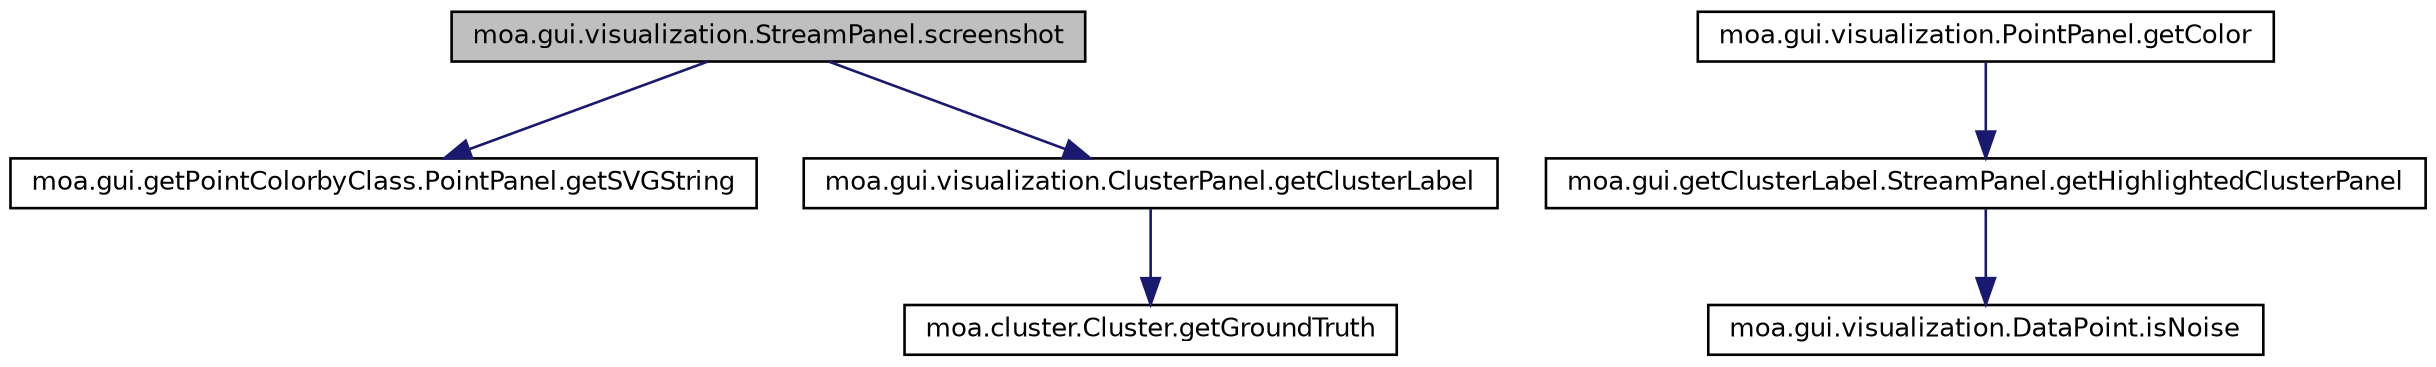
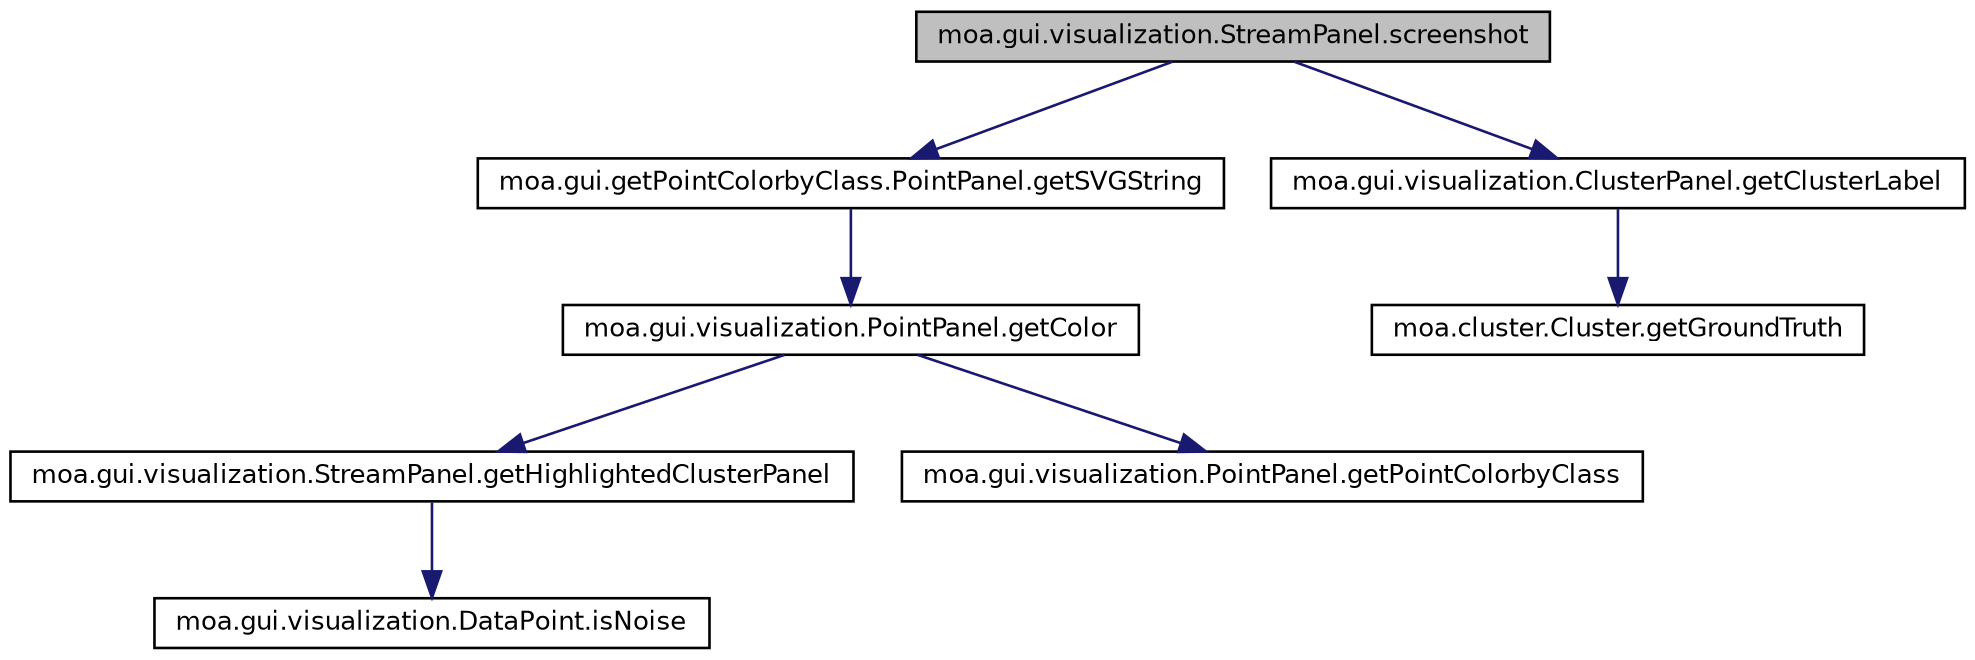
  digraph {
    rankdir=TB
    node [color=black fillcolor=white fontname=Helvetica fontsize=10 shape=record style=filled]
    edge [color=midnightblue fontname=Helvetica fontsize=10 labelfontname=Helvetica labelfontsize=10 style=solid]
    n1 [fillcolor=grey75 fontcolor=black height=0.2 label="moa.gui.visualization.StreamPanel.screenshot" width=0.4]
    n2 [height=0.2 label="moa.gui.getPointColorbyClass.PointPanel.getSVGString" width=0.4]
    n3 [height=0.2 label="moa.gui.visualization.ClusterPanel.getClusterLabel" width=0.4]
    n4 [height=0.2 label="moa.gui.visualization.PointPanel.getColor" width=0.4]
-   n5 [height=0.2 label="moa.gui.getClusterLabel.StreamPanel.getHighlightedClusterPanel" width=0.4]
+   n5 [height=0.2 label="moa.gui.visualization.StreamPanel.getHighlightedClusterPanel" width=0.4]
+   n6 [height=0.2 label="moa.gui.visualization.PointPanel.getPointColorbyClass" width=0.4]
    n7 [height=0.2 label="moa.cluster.Cluster.getGroundTruth" width=0.4]
    n8 [height=0.2 label="moa.gui.visualization.DataPoint.isNoise" width=0.4]
    n1 -> n2
    n1 -> n3
+   n2 -> n4
    n3 -> n7
    n4 -> n5
+   n4 -> n6
    n5 -> n8
  }
